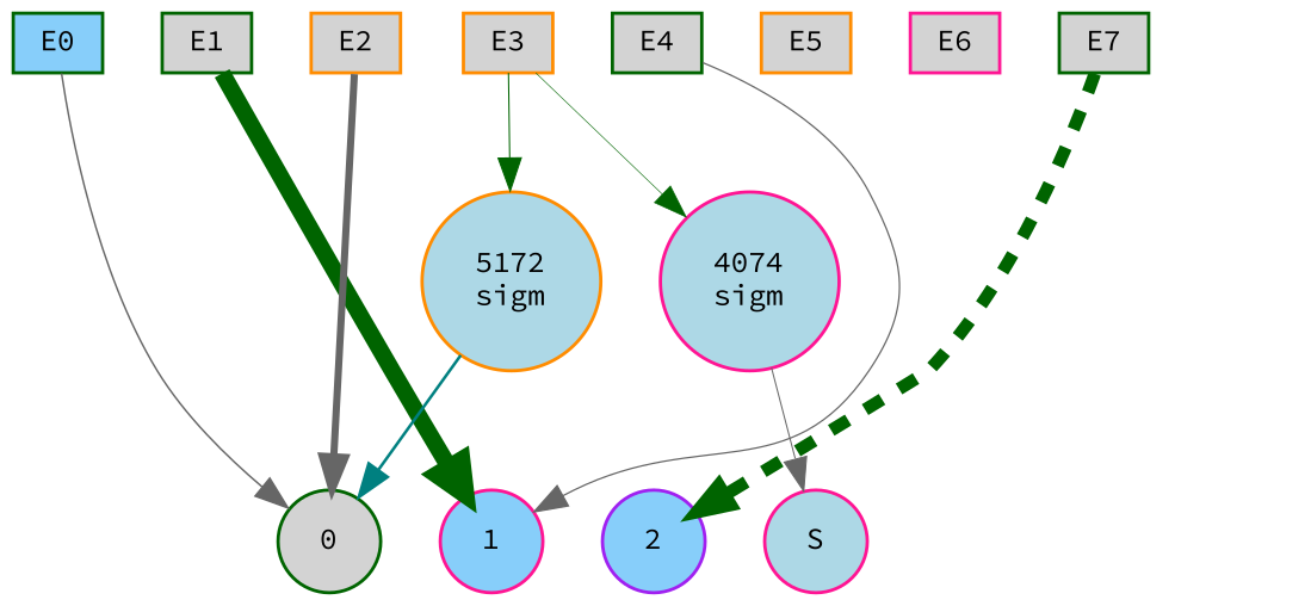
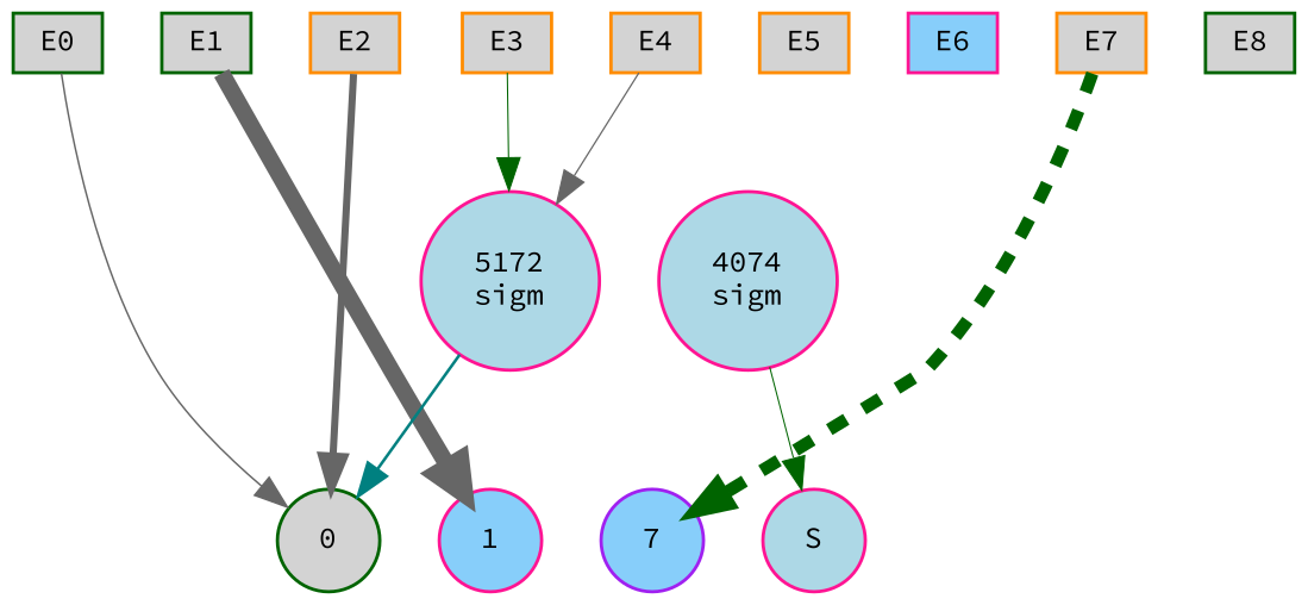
  digraph {
    fontname="Source Code Pro"
    node [color=darkgreen fillcolor=lightgray fontname="Source Code Pro" fontsize=9 shape=box style=filled]
    edge [fontname="Source Code Pro" style=invis]
-   E0 [fillcolor=lightskyblue height=0.2 width=0.2]
+   E0 [height=0.2 width=0.2]
    E1 [height=0.2 width=0.2]
    E2 [color=darkorange height=0.2 width=0.2]
    E3 [color=darkorange height=0.2 width=0.2]
-   E4 [height=0.2 width=0.2]
+   E4 [color=darkorange height=0.2 width=0.2]
    E5 [color=darkorange height=0.2 width=0.2]
-   E6 [color=deeppink height=0.2 width=0.2]
-   E7 [height=0.2 width=0.2]
+   E6 [color=deeppink fillcolor=lightskyblue height=0.2 width=0.2]
+   E7 [color=darkorange height=0.2 width=0.2]
+   E8 [height=0.2 width=0.2]
    0 [height=0.2 shape=circle width=0.2]
    1 [color=deeppink fillcolor=lightskyblue height=0.2 shape=circle width=0.2]
-   2 [color=purple fillcolor=lightskyblue height=0.2 shape=circle width=0.2]
+   2 [color=purple fillcolor=lightskyblue height=0.2 shape=circle width=0.2 label=7]
    S [color=deeppink fillcolor=lightblue height=0.2 shape=circle width=0.2]
    n14 [color=deeppink fillcolor=lightblue height=0.2 label="4074\nsigm" shape=circle width=0.2]
-   n15 [color=darkorange fillcolor=lightblue height=0.2 label="5172\nsigm" shape=circle width=0.2]
+   n15 [color=deeppink fillcolor=lightblue height=0.2 label="5172\nsigm" shape=circle width=0.2]
    subgraph sub_1 {
      rank=source
      E0
      E1
      E2
      E3
      E4
      E5
      E6
      E7
+     E8
    }
    subgraph sub_2 {
      rank=sink
      0
      1
      2
      S
    }
    E0 -> E1
    E0 -> 0 [color=gray40 penwidth=0.5190401376665803 style=bold]
    E1 -> E2
-   E1 -> 1 [color=darkgreen penwidth=5.125884333978991 style=bold]
+   E1 -> 1 [color=gray40 penwidth=5.125884333978991 style=bold]
    E2 -> E3
    E2 -> 0 [color=gray40 penwidth=2.1733016761921102 style=bold]
    E3 -> E4
-   E3 -> n14 [color=darkgreen penwidth=0.20916410105819216 style=bold]
    E3 -> n15 [color=darkgreen penwidth=0.3743538186711679 style=bold]
    E4 -> E5
-   E4 -> 1 [color=gray40 penwidth=0.4391168514814304 style=bold]
+   E4 -> n15 [color=gray40 penwidth=0.4391168514814304 style=bold]
    E5 -> E6
    E6 -> E7
+   E7 -> E8
    E7 -> 2 [color=darkgreen penwidth=3.817609229679249 style=dashed]
    0 -> 1
    1 -> 2
    2 -> S
-   n14 -> S [color=gray40 penwidth=0.3664027015062047 style=bold]
+   n14 -> S [color=darkgreen penwidth=0.3664027015062047 style=bold]
    n15 -> 0 [color=teal penwidth=0.8904446804826265 style=bold]
  }
